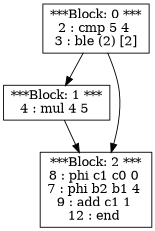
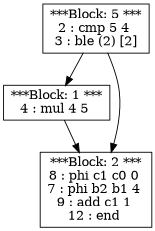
  digraph {
    node [shape=record]
-   n1 [label="***Block: 0 ***\n2 : cmp 5 4 \n3 : ble (2) [2]\n"]
+   n1 [label="***Block: 5 ***\n2 : cmp 5 4 \n3 : ble (2) [2]\n"]
    n2 [label="***Block: 1 ***\n4 : mul 4 5 \n"]
    n3 [label="***Block: 2 ***\n8 : phi c1 c0 0 \n7 : phi b2 b1 4 \n9 : add c1 1 \n12 : end \n"]
    n1 -> n2
    n1 -> n3
    n2 -> n3
  }
